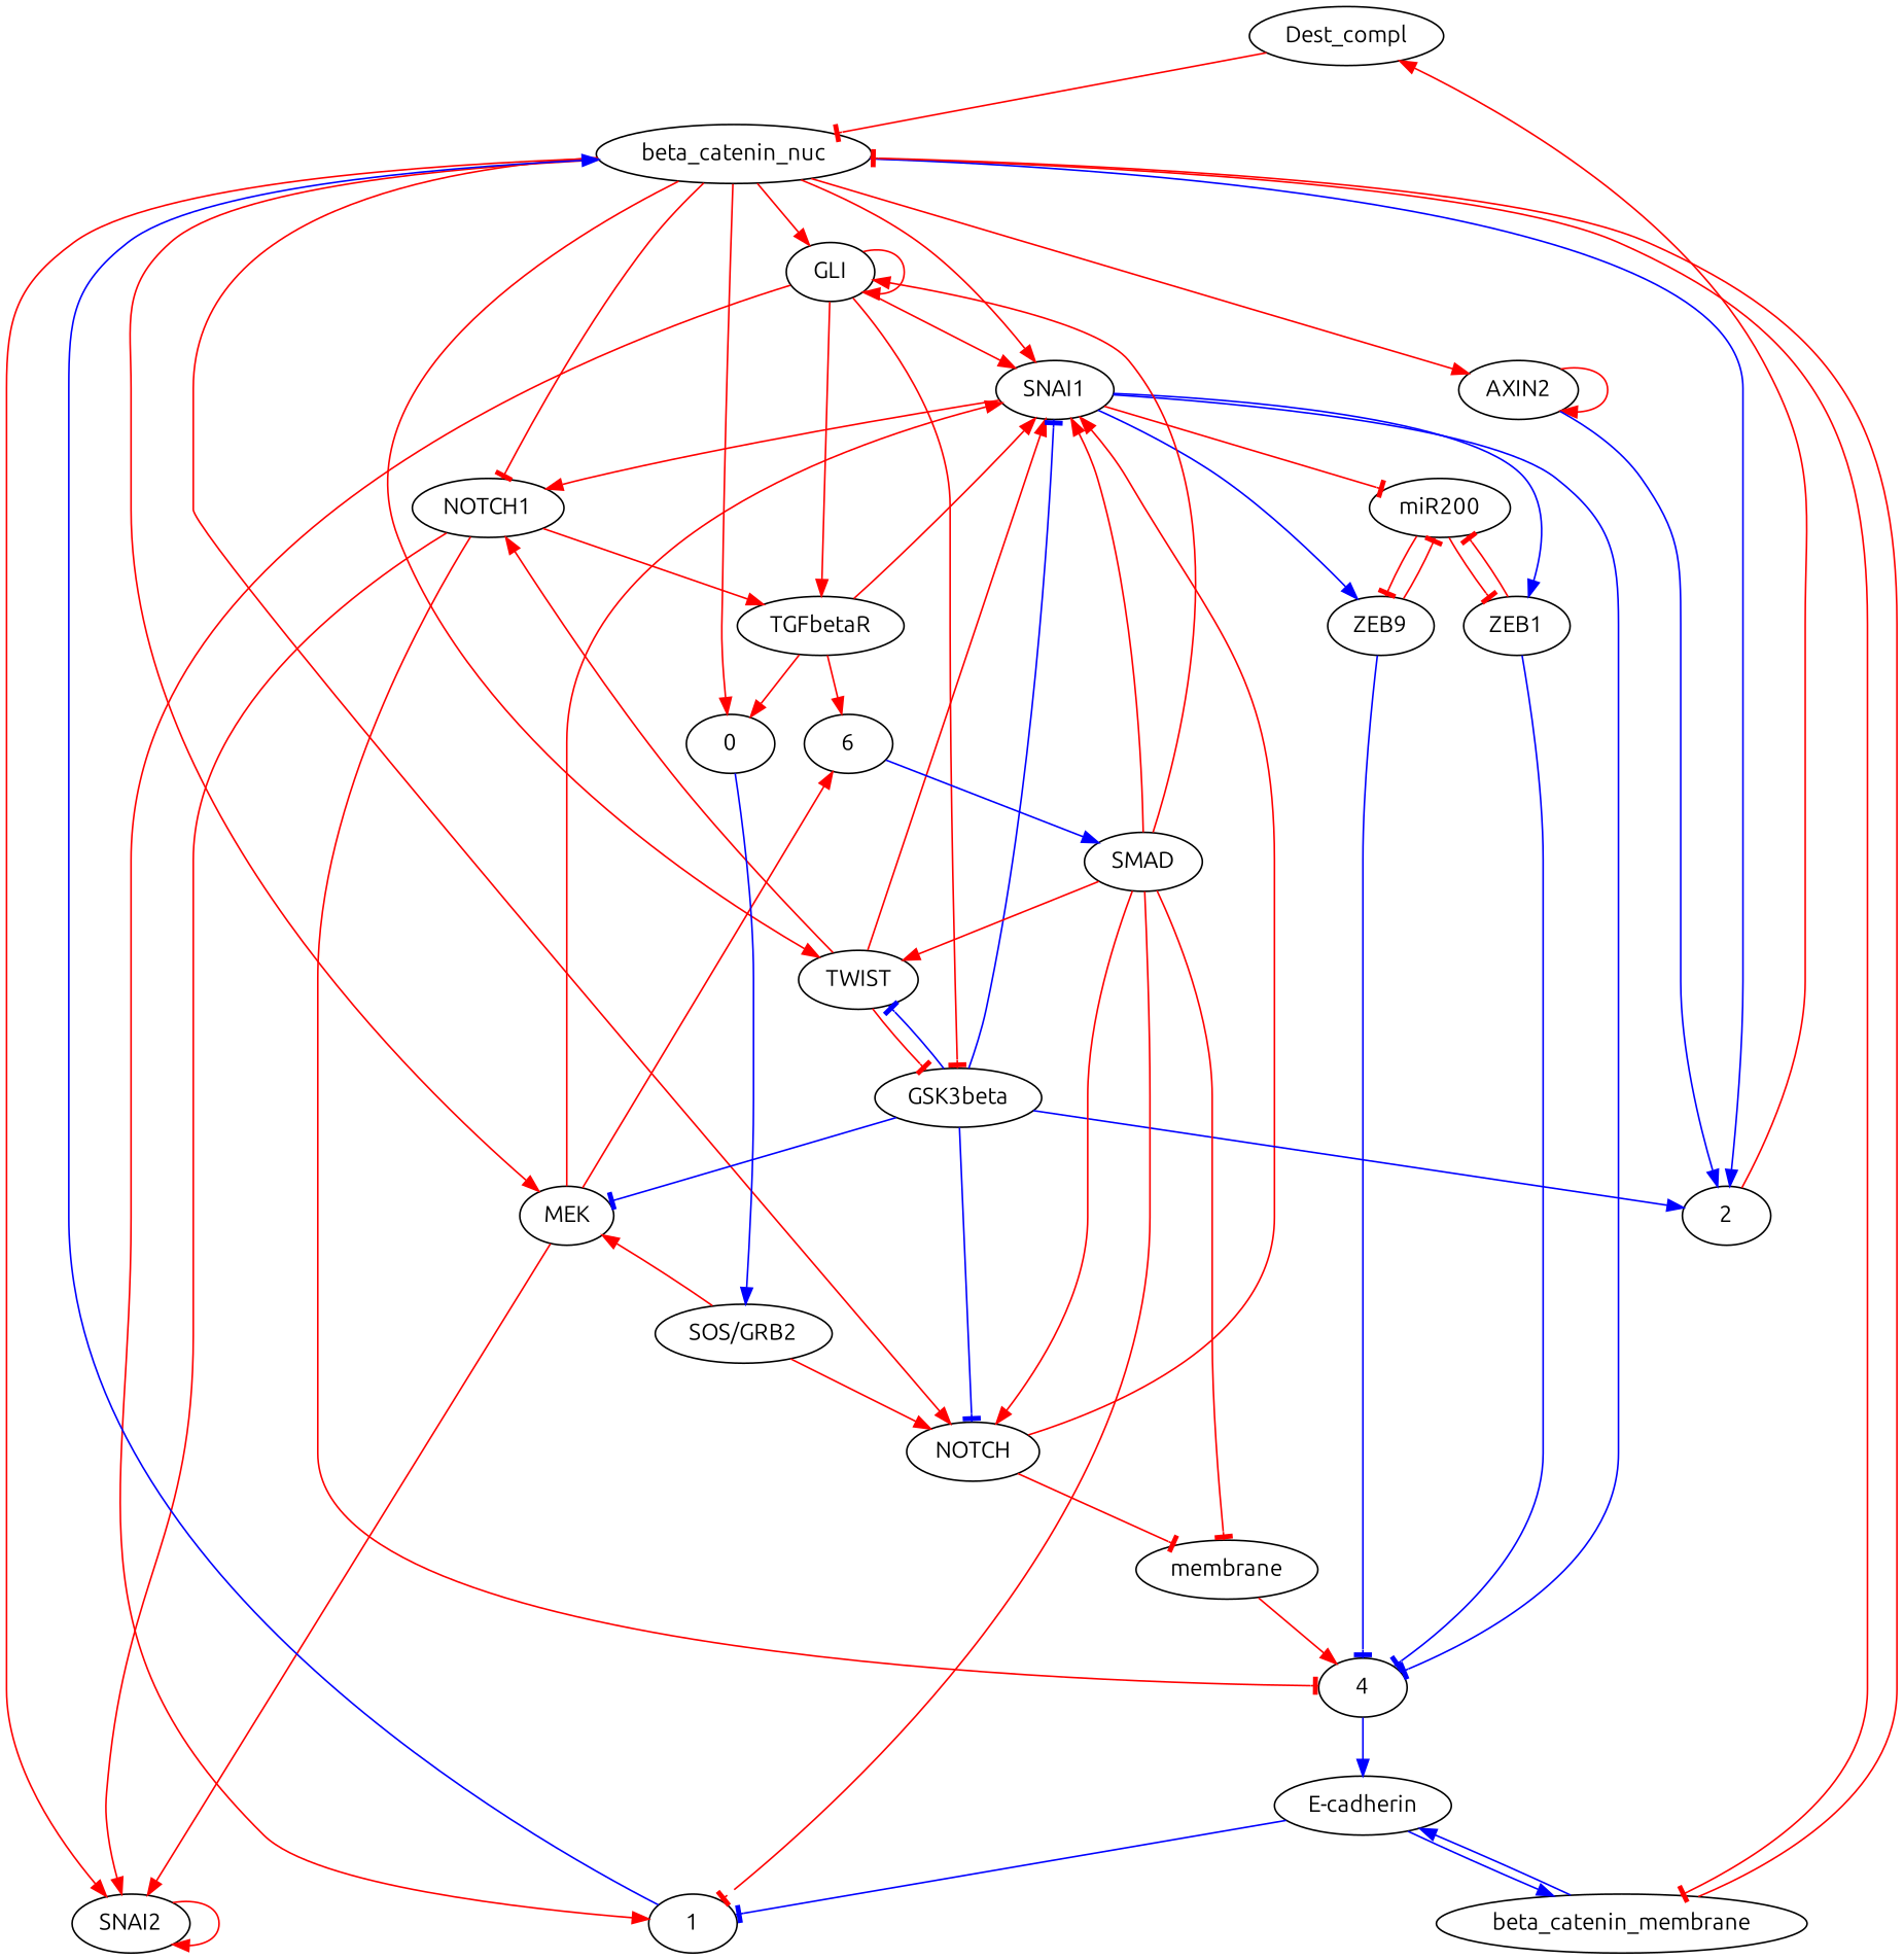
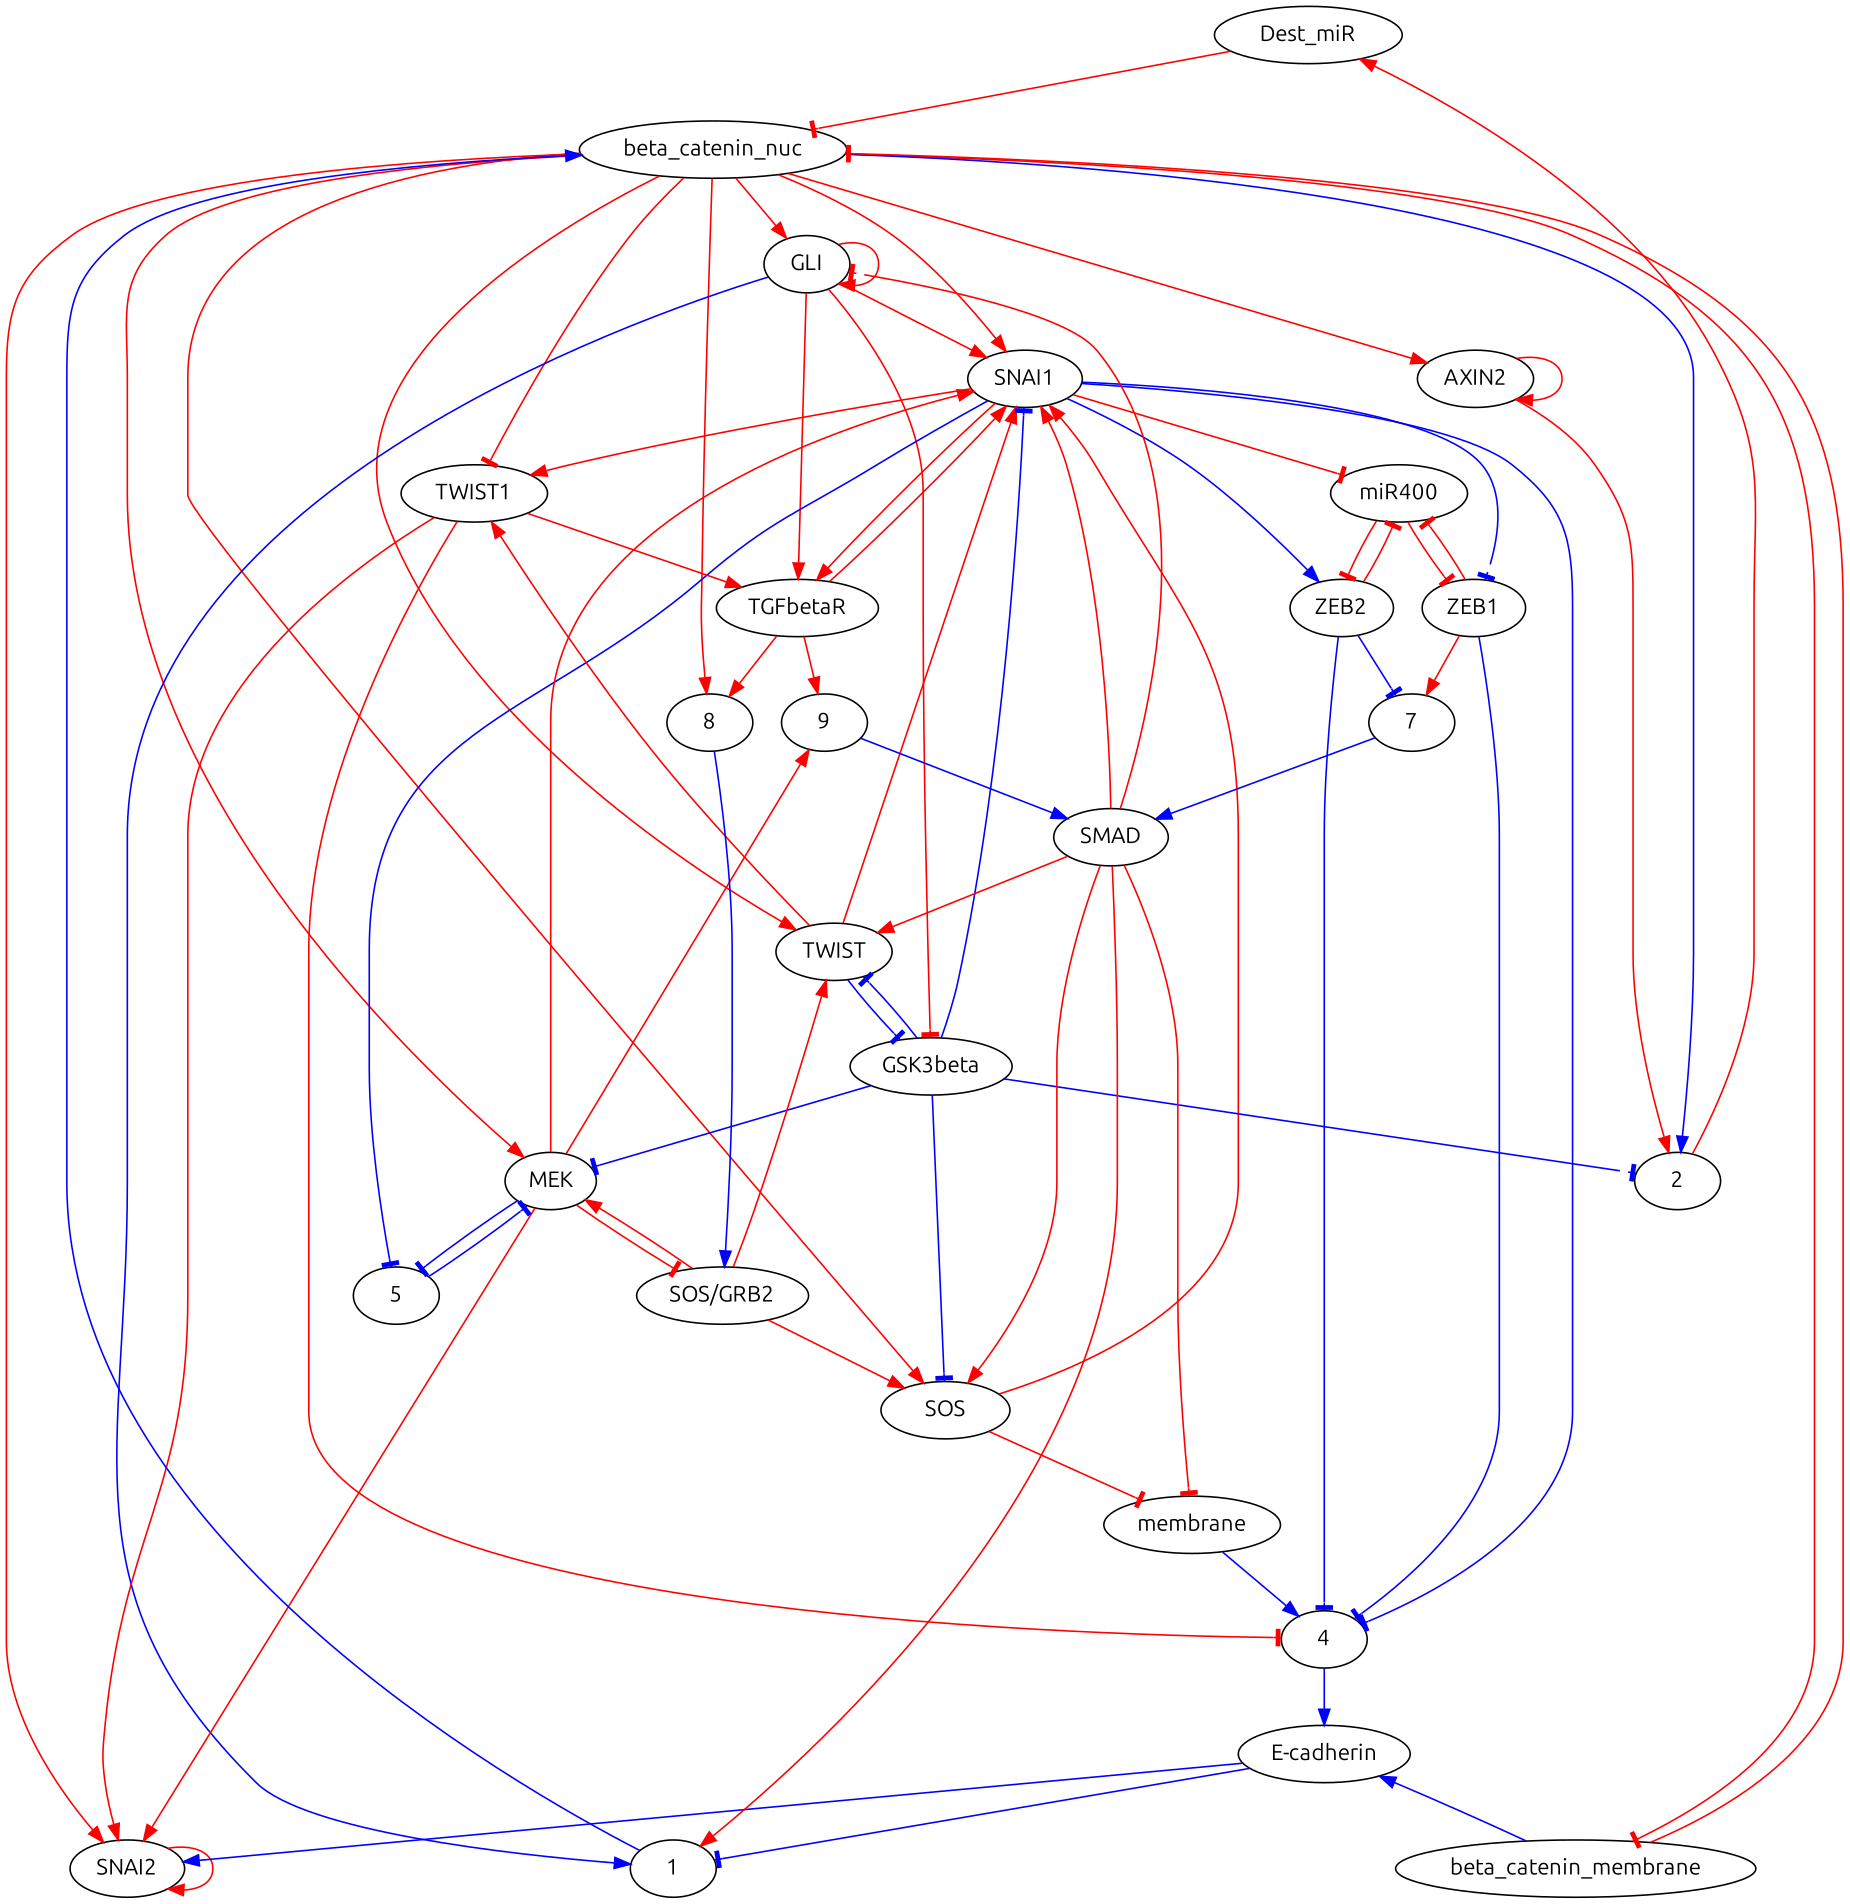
  digraph {
    fontname=Ubuntu
    node [fontname=Ubuntu]
    edge [arrowhead=normal color=red fontname=Ubuntu]
-   n1 [label=Dest_compl]
+   n1 [label=Dest_miR]
    n2 [label=beta_catenin_nuc]
    n3 [label=GLI]
    n4 [label=SNAI1]
    n5 [label=TWIST]
-   n6 [label=NOTCH1]
-   n7 [label=NOTCH]
+   n6 [label=TWIST1]
+   n7 [label=SOS]
    n8 [label=MEK]
    n9 [label=beta_catenin_membrane]
    n10 [label=AXIN2]
    n11 [label=2]
    n12 [label=SNAI2]
-   n13 [label=0]
+   n13 [label=8]
    n14 [label=GSK3beta]
    n15 [label=1]
    n16 [label=TGFbetaR]
-   n17 [label=miR200]
+   n17 [label=miR400]
    n18 [label=ZEB1]
-   n19 [label=ZEB9]
+   n19 [label=ZEB2]
    n20 [label=4]
+   n21 [label=5]
    n22 [label=membrane]
-   n23 [label=6]
+   n23 [label=9]
    n24 [label="SOS/GRB2"]
    n25 [label="E-cadherin"]
+   n26 [label=7]
    n27 [label=SMAD]
    n1 -> n2 [arrowhead=tee]
    n2 -> n3
    n2 -> n4
    n2 -> n5
    n2 -> n6 [arrowhead=tee]
    n2 -> n7
    n2 -> n8
    n2 -> n9 [arrowhead=tee]
    n2 -> n10
    n2 -> n11 [color=blue]
    n2 -> n12
    n2 -> n13
    n3 -> n3
    n3 -> n4
    n3 -> n14 [arrowhead=tee]
-   n3 -> n15
+   n3 -> n15 [color=blue]
    n3 -> n16
    n4 -> n6
+   n4 -> n16
    n4 -> n17 [arrowhead=tee]
-   n4 -> n18 [color=blue]
+   n4 -> n18 [arrowhead=tee color=blue]
    n4 -> n19 [color=blue]
    n4 -> n20 [arrowhead=tee color=blue]
+   n4 -> n21 [arrowhead=tee color=blue]
    n5 -> n4
    n5 -> n6
-   n5 -> n14 [arrowhead=tee]
+   n5 -> n14 [arrowhead=tee color=blue]
    n6 -> n12
    n6 -> n16
    n6 -> n20 [arrowhead=tee]
    n7 -> n4
    n7 -> n22 [arrowhead=tee]
    n8 -> n4
    n8 -> n12
+   n8 -> n21 [arrowhead=tee color=blue]
    n8 -> n23
+   n8 -> n24 [arrowhead=tee]
    n9 -> n2 [arrowhead=tee]
    n9 -> n25 [color=blue]
    n10 -> n10
-   n10 -> n11 [color=blue]
+   n10 -> n11
    n11 -> n1
    n12 -> n12
    n13 -> n24 [color=blue]
    n14 -> n4 [arrowhead=tee color=blue]
    n14 -> n5 [arrowhead=tee color=blue]
    n14 -> n7 [arrowhead=tee color=blue]
    n14 -> n8 [arrowhead=tee color=blue]
-   n14 -> n11 [color=blue]
+   n14 -> n11 [arrowhead=tee color=blue]
    n15 -> n2 [color=blue]
    n16 -> n4
    n16 -> n13
    n16 -> n23
    n17 -> n18 [arrowhead=tee]
    n17 -> n19 [arrowhead=tee]
    n18 -> n17 [arrowhead=tee]
    n18 -> n20 [arrowhead=tee color=blue]
+   n18 -> n26
    n19 -> n17 [arrowhead=tee]
    n19 -> n20 [arrowhead=tee color=blue]
+   n19 -> n26 [arrowhead=tee color=blue]
    n20 -> n25 [color=blue]
-   n22 -> n20
+   n21 -> n8 [arrowhead=tee color=blue]
+   n22 -> n20 [color=blue]
    n23 -> n27 [color=blue]
+   n24 -> n5
    n24 -> n7
    n24 -> n8
-   n25 -> n9 [color=blue]
+   n25 -> n12 [color=blue]
    n25 -> n15 [arrowhead=tee color=blue]
-   n27 -> n3
+   n26 -> n27 [color=blue]
+   n27 -> n3 [arrowhead=tee]
    n27 -> n4
    n27 -> n5
    n27 -> n7
-   n27 -> n15 [arrowhead=tee]
+   n27 -> n15
    n27 -> n22 [arrowhead=tee]
  }
